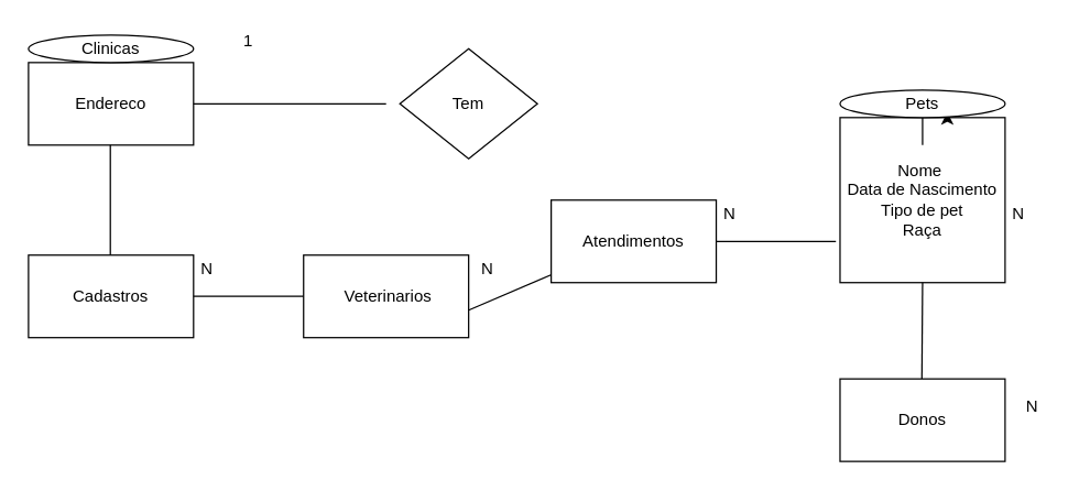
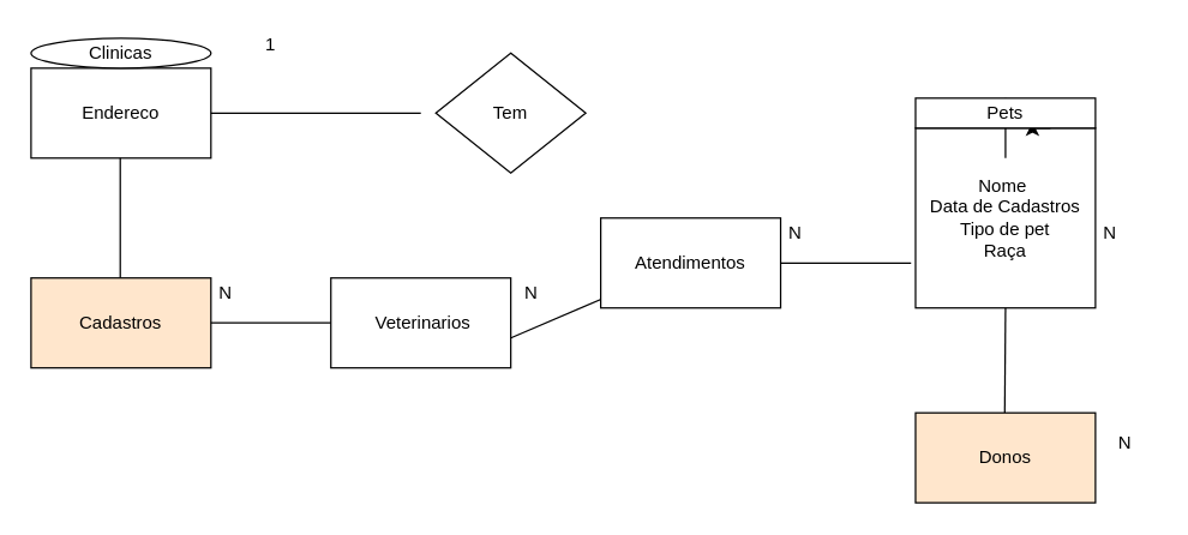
  <mxCell id="0" />
  <mxCell id="1" parent="0" />
  <mxCell id="2" value="Endereco" style="rounded=0;whiteSpace=wrap;html=1;" vertex="1" parent="1"><mxGeometry x="20" y="45" width="120" height="60" as="geometry" /></mxCell>
  <mxCell id="3" value="" style="endArrow=none;html=1;entryX=0;entryY=0.5;entryDx=0;entryDy=0;exitX=1;exitY=0.5;exitDx=0;exitDy=0;" edge="1" parent="1" source="2"><mxGeometry width="50" height="50" relative="1" as="geometry"><mxPoint x="140" y="85" as="sourcePoint" /><mxPoint x="280" y="75" as="targetPoint" /></mxGeometry></mxCell>
  <mxCell id="4" value="&lt;span&gt;Clinicas&lt;/span&gt;" style="ellipse;whiteSpace=wrap;html=1;" vertex="1" parent="1"><mxGeometry x="20" y="25" width="120" height="20" as="geometry" /></mxCell>
  <mxCell id="5" style="edgeStyle=orthogonalEdgeStyle;rounded=0;orthogonalLoop=1;jettySize=auto;html=1;exitX=0.5;exitY=1;exitDx=0;exitDy=0;" edge="1" parent="1" source="6"><mxGeometry relative="1" as="geometry"><mxPoint x="670" y="205" as="targetPoint" /></mxGeometry></mxCell>
- <mxCell id="6" value="Nome&amp;nbsp;&lt;br&gt;Data de Nascimento&lt;br&gt;Tipo de pet&lt;br&gt;Raça" style="rounded=0;whiteSpace=wrap;html=1;" vertex="1" parent="1"><mxGeometry x="610" y="85" width="120" height="120" as="geometry" /></mxCell>
+ <mxCell id="6" value="Nome&amp;nbsp;&lt;br&gt;Data de Cadastros&lt;br&gt;Tipo de pet&lt;br&gt;Raça" style="rounded=0;whiteSpace=wrap;html=1;" vertex="1" parent="1"><mxGeometry x="610" y="85" width="120" height="120" as="geometry" /></mxCell>
  <mxCell id="7" style="edgeStyle=orthogonalEdgeStyle;rounded=0;orthogonalLoop=1;jettySize=auto;html=1;exitX=0.75;exitY=1;exitDx=0;exitDy=0;entryX=0.65;entryY=-0.033;entryDx=0;entryDy=0;entryPerimeter=0;" edge="1" parent="1" source="9" target="6"><mxGeometry relative="1" as="geometry" /></mxCell>
  <mxCell id="8" style="edgeStyle=orthogonalEdgeStyle;rounded=0;orthogonalLoop=1;jettySize=auto;html=1;entryX=0.5;entryY=0;entryDx=0;entryDy=0;" edge="1" parent="1" source="9" target="6"><mxGeometry relative="1" as="geometry" /></mxCell>
- <mxCell id="9" value="Pets" style="ellipse;whiteSpace=wrap;html=1;" vertex="1" parent="1"><mxGeometry x="610" y="65" width="120" height="20" as="geometry" /></mxCell>
+ <mxCell id="9" value="Pets" style="rounded=0;whiteSpace=wrap;html=1;" vertex="1" parent="1"><mxGeometry x="610" y="65" width="120" height="20" as="geometry" /></mxCell>
  <mxCell id="10" value="" style="endArrow=none;html=1;entryX=0.5;entryY=1;entryDx=0;entryDy=0;" edge="1" parent="1" target="6"><mxGeometry width="50" height="50" relative="1" as="geometry"><mxPoint x="669.5" y="275" as="sourcePoint" /><mxPoint x="669.5" y="215" as="targetPoint" /></mxGeometry></mxCell>
- <mxCell id="11" value="Donos" style="rounded=0;whiteSpace=wrap;html=1;" vertex="1" parent="1"><mxGeometry x="610" y="275" width="120" height="60" as="geometry" /></mxCell>
+ <mxCell id="11" value="Donos" style="rounded=0;whiteSpace=wrap;html=1;fillColor=#ffe6cc;" vertex="1" parent="1"><mxGeometry x="610" y="275" width="120" height="60" as="geometry" /></mxCell>
  <mxCell id="12" value="" style="endArrow=none;html=1;" edge="1" parent="1"><mxGeometry width="50" height="50" relative="1" as="geometry"><mxPoint x="79.5" y="185" as="sourcePoint" /><mxPoint x="79.5" y="105" as="targetPoint" /><Array as="points"><mxPoint x="79.5" y="155" /></Array></mxGeometry></mxCell>
  <mxCell id="13" value="&amp;nbsp;Veterinarios" style="rounded=0;whiteSpace=wrap;html=1;" vertex="1" parent="1"><mxGeometry x="220" y="185" width="120" height="60" as="geometry" /></mxCell>
- <mxCell id="14" value="Cadastros" style="rounded=0;whiteSpace=wrap;html=1;" vertex="1" parent="1"><mxGeometry x="20" y="185" width="120" height="60" as="geometry" /></mxCell>
+ <mxCell id="14" value="Cadastros" style="rounded=0;whiteSpace=wrap;html=1;fillColor=#ffe6cc;" vertex="1" parent="1"><mxGeometry x="20" y="185" width="120" height="60" as="geometry" /></mxCell>
  <mxCell id="15" value="" style="endArrow=none;html=1;exitX=0;exitY=0.5;exitDx=0;exitDy=0;" edge="1" parent="1" source="13"><mxGeometry width="50" height="50" relative="1" as="geometry"><mxPoint x="140" y="295" as="sourcePoint" /><mxPoint x="140" y="215" as="targetPoint" /><Array as="points" /></mxGeometry></mxCell>
  <mxCell id="16" value="" style="endArrow=none;html=1;" edge="1" parent="1"><mxGeometry width="50" height="50" relative="1" as="geometry"><mxPoint x="340" y="225" as="sourcePoint" /><mxPoint x="410" y="195" as="targetPoint" /></mxGeometry></mxCell>
  <mxCell id="17" value="Atendimentos" style="rounded=0;whiteSpace=wrap;html=1;" vertex="1" parent="1"><mxGeometry x="400" y="145" width="120" height="60" as="geometry" /></mxCell>
  <mxCell id="18" value="" style="endArrow=none;html=1;exitX=1;exitY=0.5;exitDx=0;exitDy=0;" edge="1" parent="1" source="17"><mxGeometry width="50" height="50" relative="1" as="geometry"><mxPoint x="520" y="185" as="sourcePoint" /><mxPoint x="607" y="175" as="targetPoint" /></mxGeometry></mxCell>
  <mxCell id="19" value="1" style="text;html=1;strokeColor=none;fillColor=none;align=center;verticalAlign=middle;whiteSpace=wrap;rounded=0;" vertex="1" parent="1"><mxGeometry x="160" y="20" width="40" height="20" as="geometry" /></mxCell>
  <mxCell id="20" value="Tem" style="rhombus;whiteSpace=wrap;html=1;" vertex="1" parent="1"><mxGeometry x="290" y="35" width="100" height="80" as="geometry" /></mxCell>
  <mxCell id="21" value="N" style="text;html=1;strokeColor=none;fillColor=none;align=center;verticalAlign=middle;whiteSpace=wrap;rounded=0;" vertex="1" parent="1"><mxGeometry x="130" y="185" width="40" height="20" as="geometry" /></mxCell>
  <mxCell id="22" value="N" style="text;html=1;strokeColor=none;fillColor=none;align=center;verticalAlign=middle;whiteSpace=wrap;rounded=0;" vertex="1" parent="1"><mxGeometry x="334" y="185" width="40" height="20" as="geometry" /></mxCell>
  <mxCell id="23" value="N" style="text;html=1;strokeColor=none;fillColor=none;align=center;verticalAlign=middle;whiteSpace=wrap;rounded=0;" vertex="1" parent="1"><mxGeometry x="510" y="145" width="40" height="20" as="geometry" /></mxCell>
  <mxCell id="24" value="N" style="text;html=1;strokeColor=none;fillColor=none;align=center;verticalAlign=middle;whiteSpace=wrap;rounded=0;" vertex="1" parent="1"><mxGeometry x="730" y="285" width="40" height="20" as="geometry" /></mxCell>
  <mxCell id="25" value="N" style="text;html=1;strokeColor=none;fillColor=none;align=center;verticalAlign=middle;whiteSpace=wrap;rounded=0;" vertex="1" parent="1"><mxGeometry x="720" y="145" width="40" height="20" as="geometry" /></mxCell>
